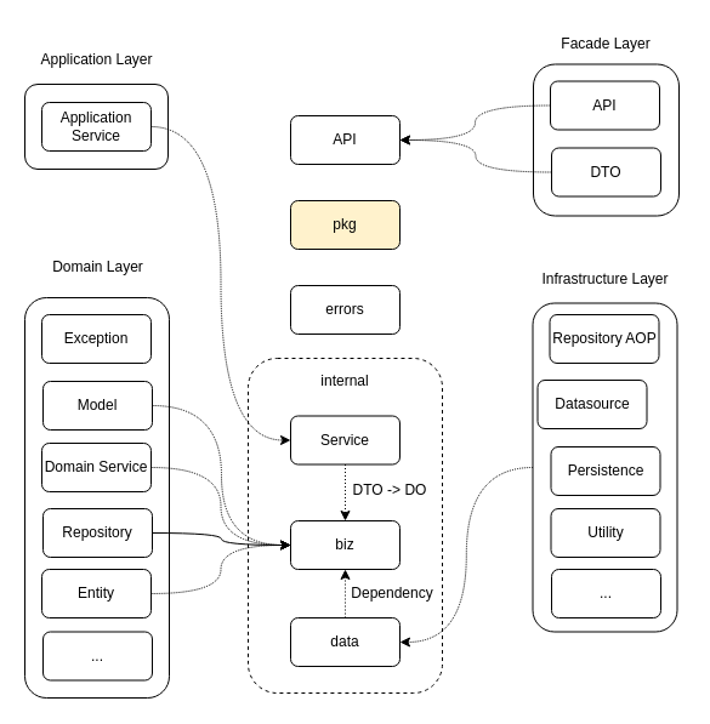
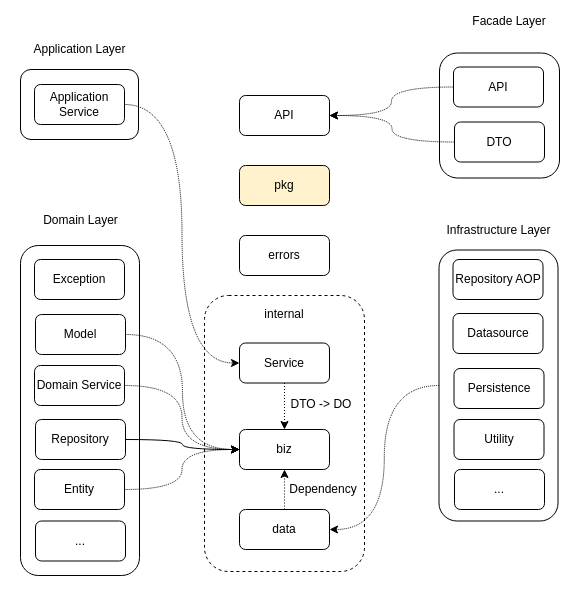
  <mxCell id="0" />
  <mxCell id="1" parent="0" />
  <mxCell id="2" value="" style="rounded=1;whiteSpace=wrap;html=1;dashed=1;" vertex="1" parent="1"><mxGeometry x="204" y="295" width="160" height="276" as="geometry" /></mxCell>
  <mxCell id="3" value="" style="rounded=1;whiteSpace=wrap;html=1;" vertex="1" parent="1"><mxGeometry x="20" y="69" width="118" height="70" as="geometry" /></mxCell>
  <mxCell id="4" style="edgeStyle=orthogonalEdgeStyle;rounded=0;orthogonalLoop=1;jettySize=auto;html=1;entryX=0;entryY=0.5;entryDx=0;entryDy=0;curved=1;dashed=1;dashPattern=1 1;" edge="1" parent="1" source="5" target="33"><mxGeometry relative="1" as="geometry" /></mxCell>
  <mxCell id="5" value="Application Service" style="rounded=1;whiteSpace=wrap;html=1;" vertex="1" parent="1"><mxGeometry x="34" y="84" width="90" height="40" as="geometry" /></mxCell>
  <mxCell id="6" value="" style="rounded=1;whiteSpace=wrap;html=1;" vertex="1" parent="1"><mxGeometry x="439" y="52.5" width="120" height="125" as="geometry" /></mxCell>
  <mxCell id="7" style="edgeStyle=orthogonalEdgeStyle;rounded=0;orthogonalLoop=1;jettySize=auto;html=1;entryX=1;entryY=0.5;entryDx=0;entryDy=0;curved=1;dashed=1;dashPattern=1 1;" edge="1" parent="1" source="8" target="29"><mxGeometry relative="1" as="geometry" /></mxCell>
  <mxCell id="8" value="API" style="rounded=1;whiteSpace=wrap;html=1;" vertex="1" parent="1"><mxGeometry x="453" y="66.5" width="90" height="40" as="geometry" /></mxCell>
  <mxCell id="9" style="edgeStyle=orthogonalEdgeStyle;rounded=0;orthogonalLoop=1;jettySize=auto;html=1;entryX=1;entryY=0.5;entryDx=0;entryDy=0;curved=1;dashed=1;dashPattern=1 1;" edge="1" parent="1" source="10" target="29"><mxGeometry relative="1" as="geometry" /></mxCell>
  <mxCell id="10" value="DTO" style="rounded=1;whiteSpace=wrap;html=1;" vertex="1" parent="1"><mxGeometry x="454" y="121.5" width="90" height="40" as="geometry" /></mxCell>
  <mxCell id="11" value="" style="rounded=1;whiteSpace=wrap;html=1;" vertex="1" parent="1"><mxGeometry x="20" y="245" width="119" height="330" as="geometry" /></mxCell>
  <mxCell id="12" value="Exception" style="rounded=1;whiteSpace=wrap;html=1;" vertex="1" parent="1"><mxGeometry x="34" y="259" width="90" height="40" as="geometry" /></mxCell>
  <mxCell id="13" style="edgeStyle=orthogonalEdgeStyle;rounded=0;orthogonalLoop=1;jettySize=auto;html=1;entryX=0;entryY=0.5;entryDx=0;entryDy=0;curved=1;dashed=1;dashPattern=1 1;" edge="1" parent="1" source="14" target="34"><mxGeometry relative="1" as="geometry" /></mxCell>
  <mxCell id="14" value="Model" style="rounded=1;whiteSpace=wrap;html=1;" vertex="1" parent="1"><mxGeometry x="35" y="314" width="90" height="40" as="geometry" /></mxCell>
  <mxCell id="15" style="edgeStyle=orthogonalEdgeStyle;rounded=0;orthogonalLoop=1;jettySize=auto;html=1;curved=1;dashed=1;dashPattern=1 1;" edge="1" parent="1" source="16" target="36"><mxGeometry relative="1" as="geometry" /></mxCell>
  <mxCell id="16" value="" style="rounded=1;whiteSpace=wrap;html=1;" vertex="1" parent="1"><mxGeometry x="438.5" y="249.5" width="119" height="271" as="geometry" /></mxCell>
- <mxCell id="17" value="Datasource" style="rounded=1;whiteSpace=wrap;html=1;" vertex="1" parent="1"><mxGeometry x="442.5" y="313" width="90" height="40" as="geometry" /></mxCell>
+ <mxCell id="17" value="Datasource" style="rounded=1;whiteSpace=wrap;html=1;" vertex="1" parent="1"><mxGeometry x="452.5" y="313" width="90" height="40" as="geometry" /></mxCell>
  <mxCell id="18" value="Persistence" style="rounded=1;whiteSpace=wrap;html=1;" vertex="1" parent="1"><mxGeometry x="453.5" y="368" width="90" height="40" as="geometry" /></mxCell>
  <mxCell id="19" value="Utility" style="rounded=1;whiteSpace=wrap;html=1;" vertex="1" parent="1"><mxGeometry x="453.5" y="419" width="90" height="40" as="geometry" /></mxCell>
  <mxCell id="20" value="..." style="rounded=1;whiteSpace=wrap;html=1;" vertex="1" parent="1"><mxGeometry x="454" y="469" width="90" height="40" as="geometry" /></mxCell>
  <mxCell id="21" value="Repository AOP" style="rounded=1;whiteSpace=wrap;html=1;" vertex="1" parent="1"><mxGeometry x="452.5" y="259" width="90" height="40" as="geometry" /></mxCell>
  <mxCell id="22" style="edgeStyle=orthogonalEdgeStyle;rounded=0;orthogonalLoop=1;jettySize=auto;html=1;entryX=0;entryY=0.5;entryDx=0;entryDy=0;curved=1;dashed=1;dashPattern=1 1;" edge="1" parent="1" source="23" target="34"><mxGeometry relative="1" as="geometry" /></mxCell>
  <mxCell id="23" value="Domain Service" style="rounded=1;whiteSpace=wrap;html=1;" vertex="1" parent="1"><mxGeometry x="34" y="365" width="90" height="40" as="geometry" /></mxCell>
  <mxCell id="24" style="edgeStyle=orthogonalEdgeStyle;rounded=0;orthogonalLoop=1;jettySize=auto;html=1;entryX=0;entryY=0.5;entryDx=0;entryDy=0;curved=1;dashed=0;dashPattern=1 1;" edge="1" parent="1" source="25" target="34"><mxGeometry relative="1" as="geometry" /></mxCell>
  <mxCell id="25" value="Repository" style="rounded=1;whiteSpace=wrap;html=1;" vertex="1" parent="1"><mxGeometry x="35" y="419" width="90" height="40" as="geometry" /></mxCell>
  <mxCell id="26" style="edgeStyle=orthogonalEdgeStyle;rounded=0;orthogonalLoop=1;jettySize=auto;html=1;entryX=0;entryY=0.5;entryDx=0;entryDy=0;curved=1;dashed=1;dashPattern=1 1;" edge="1" parent="1" source="27" target="34"><mxGeometry relative="1" as="geometry" /></mxCell>
  <mxCell id="27" value="Entity" style="rounded=1;whiteSpace=wrap;html=1;" vertex="1" parent="1"><mxGeometry x="34" y="469" width="90" height="40" as="geometry" /></mxCell>
  <mxCell id="28" value="..." style="rounded=1;whiteSpace=wrap;html=1;" vertex="1" parent="1"><mxGeometry x="35" y="520.5" width="90" height="40" as="geometry" /></mxCell>
  <mxCell id="29" value="API" style="rounded=1;whiteSpace=wrap;html=1;" vertex="1" parent="1"><mxGeometry x="239" y="95" width="90" height="40" as="geometry" /></mxCell>
  <mxCell id="30" value="pkg" style="rounded=1;whiteSpace=wrap;html=1;fillColor=#fff2cc;" vertex="1" parent="1"><mxGeometry x="239" y="165" width="90" height="40" as="geometry" /></mxCell>
  <mxCell id="31" value="errors" style="rounded=1;whiteSpace=wrap;html=1;" vertex="1" parent="1"><mxGeometry x="239" y="235" width="90" height="40" as="geometry" /></mxCell>
  <mxCell id="32" style="edgeStyle=orthogonalEdgeStyle;rounded=0;orthogonalLoop=1;jettySize=auto;html=1;entryX=0.5;entryY=0;entryDx=0;entryDy=0;dashed=1;dashPattern=1 2;" edge="1" parent="1" source="33" target="34"><mxGeometry relative="1" as="geometry" /></mxCell>
  <mxCell id="33" value="Service" style="rounded=1;whiteSpace=wrap;html=1;" vertex="1" parent="1"><mxGeometry x="239" y="342.5" width="90" height="40" as="geometry" /></mxCell>
  <mxCell id="34" value="biz" style="rounded=1;whiteSpace=wrap;html=1;" vertex="1" parent="1"><mxGeometry x="239" y="429" width="90" height="40" as="geometry" /></mxCell>
  <mxCell id="35" style="edgeStyle=orthogonalEdgeStyle;rounded=0;orthogonalLoop=1;jettySize=auto;html=1;entryX=0.5;entryY=1;entryDx=0;entryDy=0;dashed=1;dashPattern=1 2;" edge="1" parent="1" source="36" target="34"><mxGeometry relative="1" as="geometry" /></mxCell>
  <mxCell id="36" value="data" style="rounded=1;whiteSpace=wrap;html=1;" vertex="1" parent="1"><mxGeometry x="239" y="509" width="90" height="40" as="geometry" /></mxCell>
  <mxCell id="37" value="internal" style="text;html=1;align=center;verticalAlign=middle;whiteSpace=wrap;rounded=0;" vertex="1" parent="1"><mxGeometry x="254" y="299" width="60" height="30" as="geometry" /></mxCell>
  <mxCell id="38" value="DTO -&amp;gt; DO" style="text;html=1;align=center;verticalAlign=middle;whiteSpace=wrap;rounded=0;" vertex="1" parent="1"><mxGeometry x="276" y="389" width="90" height="30" as="geometry" /></mxCell>
  <mxCell id="39" value="Dependency" style="text;html=1;align=center;verticalAlign=middle;whiteSpace=wrap;rounded=0;" vertex="1" parent="1"><mxGeometry x="293" y="474" width="60" height="30" as="geometry" /></mxCell>
  <mxCell id="40" value="Infrastructure Layer" style="text;html=1;align=center;verticalAlign=middle;resizable=0;points=[];autosize=1;strokeColor=none;fillColor=none;" vertex="1" parent="1"><mxGeometry x="432.5" y="215" width="130" height="30" as="geometry" /></mxCell>
- <mxCell id="41" value="Facade Layer" style="text;html=1;align=center;verticalAlign=middle;whiteSpace=wrap;rounded=0;" vertex="1" parent="1"><mxGeometry x="454" y="20" width="90" height="32.5" as="geometry" /></mxCell>
+ <mxCell id="41" value="Facade Layer" style="text;html=1;align=center;verticalAlign=middle;whiteSpace=wrap;rounded=0;" vertex="1" parent="1"><mxGeometry x="464" y="5" width="90" height="32.5" as="geometry" /></mxCell>
  <mxCell id="42" value="Application Layer" style="text;html=1;align=center;verticalAlign=middle;whiteSpace=wrap;rounded=0;" vertex="1" parent="1"><mxGeometry x="24.5" y="34" width="109" height="30" as="geometry" /></mxCell>
  <mxCell id="43" value="Domain Layer" style="text;html=1;align=center;verticalAlign=middle;whiteSpace=wrap;rounded=0;" vertex="1" parent="1"><mxGeometry x="30.5" y="205" width="99" height="30" as="geometry" /></mxCell>
